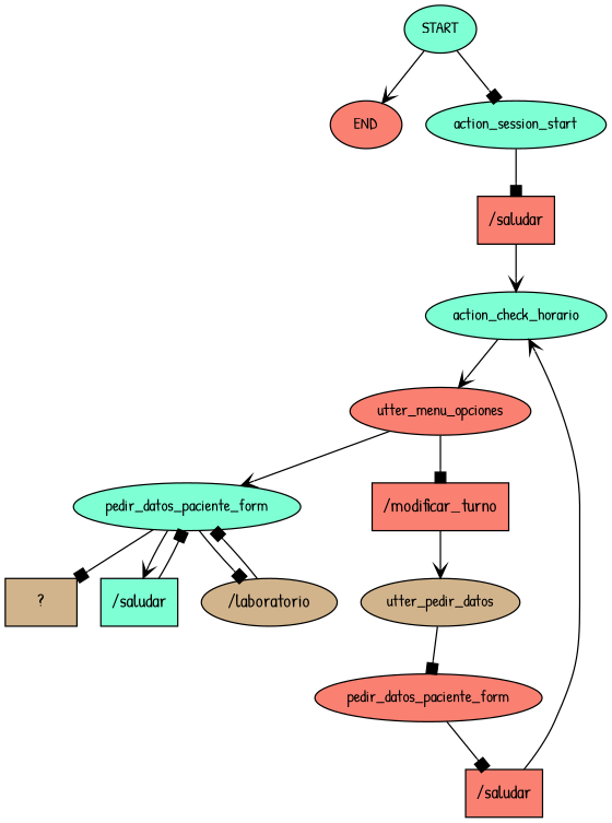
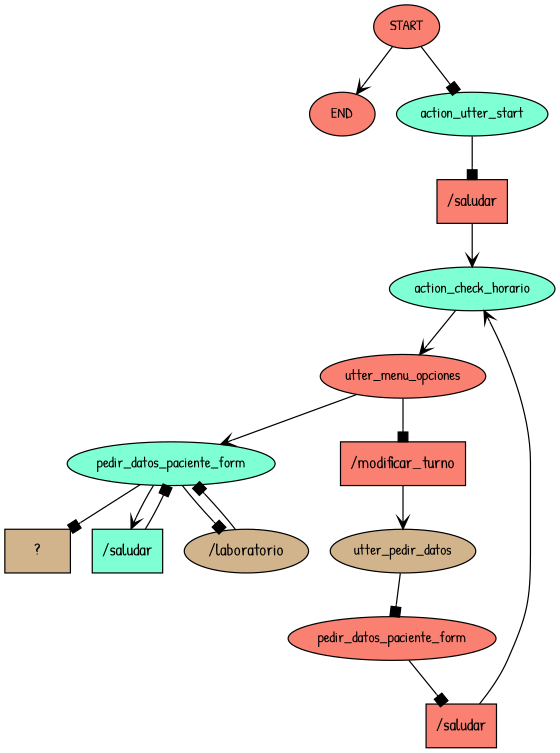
  digraph {
    fontname="Patrick Hand"
    node [fillcolor=salmon fontname="Patrick Hand" fontsize=12 style=filled]
    edge [arrowhead=box fontname="Patrick Hand"]
-   n1 [fillcolor=aquamarine label=START]
+   n1 [label=START]
    n2 [label=END]
-   n3 [fillcolor=aquamarine label=action_session_start]
+   n3 [fillcolor=aquamarine label=action_utter_start]
    n4 [label="/saludar" shape=rect fontsize=""]
    n5 [fillcolor=aquamarine label=action_check_horario]
    n6 [label=utter_menu_opciones]
    n7 [fillcolor=aquamarine label=pedir_datos_paciente_form]
    n8 [label="/modificar_turno" shape=rect fontsize=""]
    n9 [fillcolor=tan label="  ?  " shape=rect fontsize=""]
    n10 [fillcolor=aquamarine label="/saludar" shape=rect fontsize=""]
    n11 [fillcolor=tan label="/laboratorio" shape=ellipse fontsize=""]
    n12 [fillcolor=tan label=utter_pedir_datos]
    n13 [label=pedir_datos_paciente_form]
    n14 [label="/saludar" shape=rect fontsize=""]
    n1 -> n2 [arrowhead=vee]
    n1 -> n3
    n3 -> n4
    n4 -> n5 [arrowhead=vee]
    n5 -> n6 [arrowhead=vee]
    n6 -> n7 [arrowhead=vee]
    n6 -> n8
    n7 -> n9
    n7 -> n10 [arrowhead=vee]
    n7 -> n11
    n8 -> n12 [arrowhead=vee]
    n10 -> n7
    n11 -> n7
    n12 -> n13
    n13 -> n14
    n14 -> n5 [arrowhead=vee]
  }
